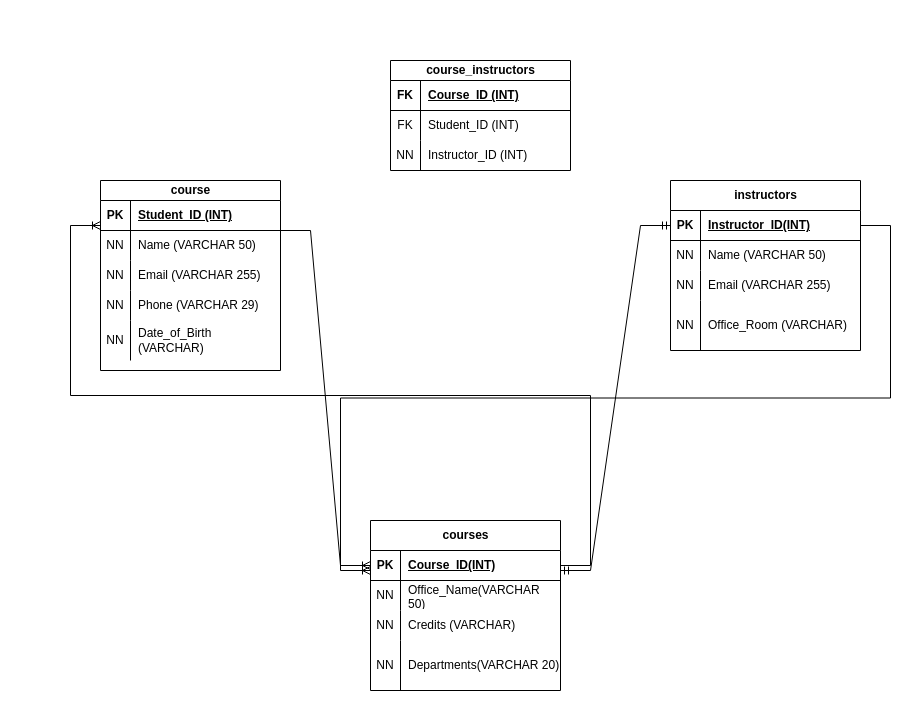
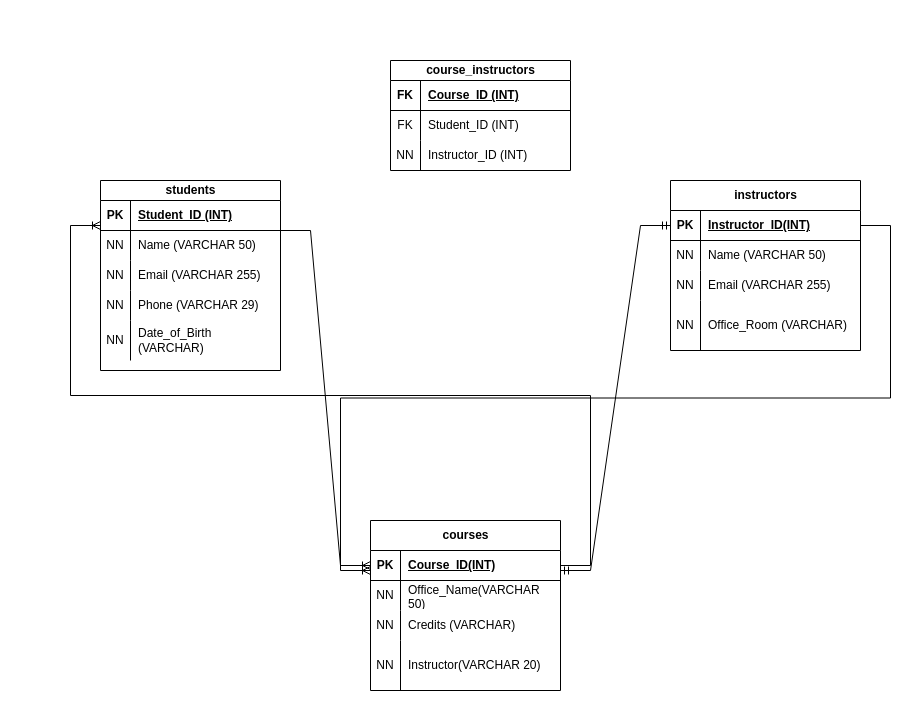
  <mxCell id="0" />
  <mxCell id="1" parent="0" />
- <mxCell id="2" value="course" style="shape=table;startSize=20;container=1;collapsible=1;childLayout=tableLayout;fixedRows=1;rowLines=0;fontStyle=1;align=center;resizeLast=1;html=1;" parent="1" vertex="1"><mxGeometry x="100" y="180" width="180" height="190" as="geometry" /></mxCell>
+ <mxCell id="2" value="students" style="shape=table;startSize=20;container=1;collapsible=1;childLayout=tableLayout;fixedRows=1;rowLines=0;fontStyle=1;align=center;resizeLast=1;html=1;" parent="1" vertex="1"><mxGeometry x="100" y="180" width="180" height="190" as="geometry" /></mxCell>
  <mxCell id="3" value="" style="shape=tableRow;horizontal=0;startSize=0;swimlaneHead=0;swimlaneBody=0;fillColor=none;collapsible=0;dropTarget=0;points=[[0,0.5],[1,0.5]];portConstraint=eastwest;top=0;left=0;right=0;bottom=1;" parent="2" vertex="1"><mxGeometry y="20" width="180" height="30" as="geometry" /></mxCell>
  <mxCell id="4" value="PK" style="shape=partialRectangle;connectable=0;fillColor=none;top=0;left=0;bottom=0;right=0;fontStyle=1;overflow=hidden;whiteSpace=wrap;html=1;" parent="3" vertex="1"><mxGeometry width="30" height="30" as="geometry"><mxRectangle width="30" height="30" as="alternateBounds" /></mxGeometry></mxCell>
  <mxCell id="5" value="Student_ID (INT)" style="shape=partialRectangle;connectable=0;fillColor=none;top=0;left=0;bottom=0;right=0;align=left;spacingLeft=6;fontStyle=5;overflow=hidden;whiteSpace=wrap;html=1;" parent="3" vertex="1"><mxGeometry x="30" width="150" height="30" as="geometry"><mxRectangle width="150" height="30" as="alternateBounds" /></mxGeometry></mxCell>
  <mxCell id="6" value="" style="shape=tableRow;horizontal=0;startSize=0;swimlaneHead=0;swimlaneBody=0;fillColor=none;collapsible=0;dropTarget=0;points=[[0,0.5],[1,0.5]];portConstraint=eastwest;top=0;left=0;right=0;bottom=0;" parent="2" vertex="1"><mxGeometry y="50" width="180" height="30" as="geometry" /></mxCell>
  <mxCell id="7" value="NN" style="shape=partialRectangle;connectable=0;fillColor=none;top=0;left=0;bottom=0;right=0;editable=1;overflow=hidden;whiteSpace=wrap;html=1;" parent="6" vertex="1"><mxGeometry width="30" height="30" as="geometry"><mxRectangle width="30" height="30" as="alternateBounds" /></mxGeometry></mxCell>
  <mxCell id="8" value="Name (VARCHAR 50)" style="shape=partialRectangle;connectable=0;fillColor=none;top=0;left=0;bottom=0;right=0;align=left;spacingLeft=6;overflow=hidden;whiteSpace=wrap;html=1;" parent="6" vertex="1"><mxGeometry x="30" width="150" height="30" as="geometry"><mxRectangle width="150" height="30" as="alternateBounds" /></mxGeometry></mxCell>
  <mxCell id="9" value="" style="shape=tableRow;horizontal=0;startSize=0;swimlaneHead=0;swimlaneBody=0;fillColor=none;collapsible=0;dropTarget=0;points=[[0,0.5],[1,0.5]];portConstraint=eastwest;top=0;left=0;right=0;bottom=0;" parent="2" vertex="1"><mxGeometry y="80" width="180" height="30" as="geometry" /></mxCell>
  <mxCell id="10" value="NN" style="shape=partialRectangle;connectable=0;fillColor=none;top=0;left=0;bottom=0;right=0;editable=1;overflow=hidden;whiteSpace=wrap;html=1;" parent="9" vertex="1"><mxGeometry width="30" height="30" as="geometry"><mxRectangle width="30" height="30" as="alternateBounds" /></mxGeometry></mxCell>
  <mxCell id="11" value="Email (VARCHAR 255)" style="shape=partialRectangle;connectable=0;fillColor=none;top=0;left=0;bottom=0;right=0;align=left;spacingLeft=6;overflow=hidden;whiteSpace=wrap;html=1;" parent="9" vertex="1"><mxGeometry x="30" width="150" height="30" as="geometry"><mxRectangle width="150" height="30" as="alternateBounds" /></mxGeometry></mxCell>
  <mxCell id="12" value="" style="shape=tableRow;horizontal=0;startSize=0;swimlaneHead=0;swimlaneBody=0;fillColor=none;collapsible=0;dropTarget=0;points=[[0,0.5],[1,0.5]];portConstraint=eastwest;top=0;left=0;right=0;bottom=0;" parent="2" vertex="1"><mxGeometry y="110" width="180" height="30" as="geometry" /></mxCell>
  <mxCell id="13" value="NN" style="shape=partialRectangle;connectable=0;fillColor=none;top=0;left=0;bottom=0;right=0;editable=1;overflow=hidden;whiteSpace=wrap;html=1;" parent="12" vertex="1"><mxGeometry width="30" height="30" as="geometry"><mxRectangle width="30" height="30" as="alternateBounds" /></mxGeometry></mxCell>
  <mxCell id="14" value="Phone (VARCHAR 29)" style="shape=partialRectangle;connectable=0;fillColor=none;top=0;left=0;bottom=0;right=0;align=left;spacingLeft=6;overflow=hidden;whiteSpace=wrap;html=1;" parent="12" vertex="1"><mxGeometry x="30" width="150" height="30" as="geometry"><mxRectangle width="150" height="30" as="alternateBounds" /></mxGeometry></mxCell>
  <mxCell id="15" value="" style="shape=tableRow;horizontal=0;startSize=0;swimlaneHead=0;swimlaneBody=0;fillColor=none;collapsible=0;dropTarget=0;points=[[0,0.5],[1,0.5]];portConstraint=eastwest;top=0;left=0;right=0;bottom=0;" parent="2" vertex="1"><mxGeometry y="140" width="180" height="40" as="geometry" /></mxCell>
  <mxCell id="16" value="NN" style="shape=partialRectangle;connectable=0;fillColor=none;top=0;left=0;bottom=0;right=0;editable=1;overflow=hidden;whiteSpace=wrap;html=1;" parent="15" vertex="1"><mxGeometry width="30" height="40" as="geometry"><mxRectangle width="30" height="40" as="alternateBounds" /></mxGeometry></mxCell>
  <mxCell id="17" value="Date_of_Birth (VARCHAR)" style="shape=partialRectangle;connectable=0;fillColor=none;top=0;left=0;bottom=0;right=0;align=left;spacingLeft=6;overflow=hidden;whiteSpace=wrap;html=1;" parent="15" vertex="1"><mxGeometry x="30" width="150" height="40" as="geometry"><mxRectangle width="150" height="40" as="alternateBounds" /></mxGeometry></mxCell>
  <mxCell id="18" value="courses" style="shape=table;startSize=30;container=1;collapsible=1;childLayout=tableLayout;fixedRows=1;rowLines=0;fontStyle=1;align=center;resizeLast=1;html=1;" parent="1" vertex="1"><mxGeometry x="370" y="520" width="190" height="170" as="geometry" /></mxCell>
  <mxCell id="19" value="" style="shape=tableRow;horizontal=0;startSize=0;swimlaneHead=0;swimlaneBody=0;fillColor=none;collapsible=0;dropTarget=0;points=[[0,0.5],[1,0.5]];portConstraint=eastwest;top=0;left=0;right=0;bottom=1;" parent="18" vertex="1"><mxGeometry y="30" width="190" height="30" as="geometry" /></mxCell>
  <mxCell id="20" value="PK" style="shape=partialRectangle;connectable=0;fillColor=none;top=0;left=0;bottom=0;right=0;fontStyle=1;overflow=hidden;whiteSpace=wrap;html=1;" parent="19" vertex="1"><mxGeometry width="30" height="30" as="geometry"><mxRectangle width="30" height="30" as="alternateBounds" /></mxGeometry></mxCell>
  <mxCell id="21" value="Course_ID(INT)" style="shape=partialRectangle;connectable=0;fillColor=none;top=0;left=0;bottom=0;right=0;align=left;spacingLeft=6;fontStyle=5;overflow=hidden;whiteSpace=wrap;html=1;" parent="19" vertex="1"><mxGeometry x="30" width="160" height="30" as="geometry"><mxRectangle width="160" height="30" as="alternateBounds" /></mxGeometry></mxCell>
  <mxCell id="22" value="" style="shape=tableRow;horizontal=0;startSize=0;swimlaneHead=0;swimlaneBody=0;fillColor=none;collapsible=0;dropTarget=0;points=[[0,0.5],[1,0.5]];portConstraint=eastwest;top=0;left=0;right=0;bottom=0;" parent="18" vertex="1"><mxGeometry y="60" width="190" height="30" as="geometry" /></mxCell>
  <mxCell id="23" value="NN" style="shape=partialRectangle;connectable=0;fillColor=none;top=0;left=0;bottom=0;right=0;editable=1;overflow=hidden;whiteSpace=wrap;html=1;" parent="22" vertex="1"><mxGeometry width="30" height="30" as="geometry"><mxRectangle width="30" height="30" as="alternateBounds" /></mxGeometry></mxCell>
  <mxCell id="24" value="Office_Name(VARCHAR 50)" style="shape=partialRectangle;connectable=0;fillColor=none;top=0;left=0;bottom=0;right=0;align=left;spacingLeft=6;overflow=hidden;whiteSpace=wrap;html=1;" parent="22" vertex="1"><mxGeometry x="30" width="160" height="30" as="geometry"><mxRectangle width="160" height="30" as="alternateBounds" /></mxGeometry></mxCell>
  <mxCell id="25" value="" style="shape=tableRow;horizontal=0;startSize=0;swimlaneHead=0;swimlaneBody=0;fillColor=none;collapsible=0;dropTarget=0;points=[[0,0.5],[1,0.5]];portConstraint=eastwest;top=0;left=0;right=0;bottom=0;" parent="18" vertex="1"><mxGeometry y="90" width="190" height="30" as="geometry" /></mxCell>
  <mxCell id="26" value="NN" style="shape=partialRectangle;connectable=0;fillColor=none;top=0;left=0;bottom=0;right=0;editable=1;overflow=hidden;whiteSpace=wrap;html=1;" parent="25" vertex="1"><mxGeometry width="30" height="30" as="geometry"><mxRectangle width="30" height="30" as="alternateBounds" /></mxGeometry></mxCell>
  <mxCell id="27" value="Credits (VARCHAR)" style="shape=partialRectangle;connectable=0;fillColor=none;top=0;left=0;bottom=0;right=0;align=left;spacingLeft=6;overflow=hidden;whiteSpace=wrap;html=1;" parent="25" vertex="1"><mxGeometry x="30" width="160" height="30" as="geometry"><mxRectangle width="160" height="30" as="alternateBounds" /></mxGeometry></mxCell>
  <mxCell id="28" value="" style="shape=tableRow;horizontal=0;startSize=0;swimlaneHead=0;swimlaneBody=0;fillColor=none;collapsible=0;dropTarget=0;points=[[0,0.5],[1,0.5]];portConstraint=eastwest;top=0;left=0;right=0;bottom=0;" parent="18" vertex="1"><mxGeometry y="120" width="190" height="50" as="geometry" /></mxCell>
  <mxCell id="29" value="NN" style="shape=partialRectangle;connectable=0;fillColor=none;top=0;left=0;bottom=0;right=0;editable=1;overflow=hidden;whiteSpace=wrap;html=1;" parent="28" vertex="1"><mxGeometry width="30" height="50" as="geometry"><mxRectangle width="30" height="50" as="alternateBounds" /></mxGeometry></mxCell>
- <mxCell id="30" value="Departments(VARCHAR 20)" style="shape=partialRectangle;connectable=0;fillColor=none;top=0;left=0;bottom=0;right=0;align=left;spacingLeft=6;overflow=hidden;whiteSpace=wrap;html=1;" parent="28" vertex="1"><mxGeometry x="30" width="160" height="50" as="geometry"><mxRectangle width="160" height="50" as="alternateBounds" /></mxGeometry></mxCell>
+ <mxCell id="30" value="Instructor(VARCHAR 20)" style="shape=partialRectangle;connectable=0;fillColor=none;top=0;left=0;bottom=0;right=0;align=left;spacingLeft=6;overflow=hidden;whiteSpace=wrap;html=1;" parent="28" vertex="1"><mxGeometry x="30" width="160" height="50" as="geometry"><mxRectangle width="160" height="50" as="alternateBounds" /></mxGeometry></mxCell>
  <mxCell id="31" value="instructors" style="shape=table;startSize=30;container=1;collapsible=1;childLayout=tableLayout;fixedRows=1;rowLines=0;fontStyle=1;align=center;resizeLast=1;html=1;" parent="1" vertex="1"><mxGeometry x="670" y="180" width="190" height="170" as="geometry" /></mxCell>
  <mxCell id="32" value="" style="shape=tableRow;horizontal=0;startSize=0;swimlaneHead=0;swimlaneBody=0;fillColor=none;collapsible=0;dropTarget=0;points=[[0,0.5],[1,0.5]];portConstraint=eastwest;top=0;left=0;right=0;bottom=1;" parent="31" vertex="1"><mxGeometry y="30" width="190" height="30" as="geometry" /></mxCell>
  <mxCell id="33" value="PK" style="shape=partialRectangle;connectable=0;fillColor=none;top=0;left=0;bottom=0;right=0;fontStyle=1;overflow=hidden;whiteSpace=wrap;html=1;" parent="32" vertex="1"><mxGeometry width="30" height="30" as="geometry"><mxRectangle width="30" height="30" as="alternateBounds" /></mxGeometry></mxCell>
  <mxCell id="34" value="Instructor_ID(INT)" style="shape=partialRectangle;connectable=0;fillColor=none;top=0;left=0;bottom=0;right=0;align=left;spacingLeft=6;fontStyle=5;overflow=hidden;whiteSpace=wrap;html=1;" parent="32" vertex="1"><mxGeometry x="30" width="160" height="30" as="geometry"><mxRectangle width="160" height="30" as="alternateBounds" /></mxGeometry></mxCell>
  <mxCell id="35" value="" style="shape=tableRow;horizontal=0;startSize=0;swimlaneHead=0;swimlaneBody=0;fillColor=none;collapsible=0;dropTarget=0;points=[[0,0.5],[1,0.5]];portConstraint=eastwest;top=0;left=0;right=0;bottom=0;" parent="31" vertex="1"><mxGeometry y="60" width="190" height="30" as="geometry" /></mxCell>
  <mxCell id="36" value="NN" style="shape=partialRectangle;connectable=0;fillColor=none;top=0;left=0;bottom=0;right=0;editable=1;overflow=hidden;whiteSpace=wrap;html=1;" parent="35" vertex="1"><mxGeometry width="30" height="30" as="geometry"><mxRectangle width="30" height="30" as="alternateBounds" /></mxGeometry></mxCell>
  <mxCell id="37" value="Name (VARCHAR 50)" style="shape=partialRectangle;connectable=0;fillColor=none;top=0;left=0;bottom=0;right=0;align=left;spacingLeft=6;overflow=hidden;whiteSpace=wrap;html=1;" parent="35" vertex="1"><mxGeometry x="30" width="160" height="30" as="geometry"><mxRectangle width="160" height="30" as="alternateBounds" /></mxGeometry></mxCell>
  <mxCell id="38" value="" style="shape=tableRow;horizontal=0;startSize=0;swimlaneHead=0;swimlaneBody=0;fillColor=none;collapsible=0;dropTarget=0;points=[[0,0.5],[1,0.5]];portConstraint=eastwest;top=0;left=0;right=0;bottom=0;" parent="31" vertex="1"><mxGeometry y="90" width="190" height="30" as="geometry" /></mxCell>
  <mxCell id="39" value="NN" style="shape=partialRectangle;connectable=0;fillColor=none;top=0;left=0;bottom=0;right=0;editable=1;overflow=hidden;whiteSpace=wrap;html=1;" parent="38" vertex="1"><mxGeometry width="30" height="30" as="geometry"><mxRectangle width="30" height="30" as="alternateBounds" /></mxGeometry></mxCell>
  <mxCell id="40" value="Email (VARCHAR 255)" style="shape=partialRectangle;connectable=0;fillColor=none;top=0;left=0;bottom=0;right=0;align=left;spacingLeft=6;overflow=hidden;whiteSpace=wrap;html=1;" parent="38" vertex="1"><mxGeometry x="30" width="160" height="30" as="geometry"><mxRectangle width="160" height="30" as="alternateBounds" /></mxGeometry></mxCell>
  <mxCell id="41" value="" style="shape=tableRow;horizontal=0;startSize=0;swimlaneHead=0;swimlaneBody=0;fillColor=none;collapsible=0;dropTarget=0;points=[[0,0.5],[1,0.5]];portConstraint=eastwest;top=0;left=0;right=0;bottom=0;" parent="31" vertex="1"><mxGeometry y="120" width="190" height="50" as="geometry" /></mxCell>
  <mxCell id="42" value="NN" style="shape=partialRectangle;connectable=0;fillColor=none;top=0;left=0;bottom=0;right=0;editable=1;overflow=hidden;whiteSpace=wrap;html=1;" parent="41" vertex="1"><mxGeometry width="30" height="50" as="geometry"><mxRectangle width="30" height="50" as="alternateBounds" /></mxGeometry></mxCell>
  <mxCell id="43" value="Office_Room (VARCHAR)" style="shape=partialRectangle;connectable=0;fillColor=none;top=0;left=0;bottom=0;right=0;align=left;spacingLeft=6;overflow=hidden;whiteSpace=wrap;html=1;" parent="41" vertex="1"><mxGeometry x="30" width="160" height="50" as="geometry"><mxRectangle width="160" height="50" as="alternateBounds" /></mxGeometry></mxCell>
  <mxCell id="44" value="" style="edgeStyle=entityRelationEdgeStyle;fontSize=12;html=1;endArrow=ERoneToMany;rounded=0;entryX=0;entryY=0.5;entryDx=0;entryDy=0;" parent="1" target="19" edge="1"><mxGeometry width="100" height="100" relative="1" as="geometry"><mxPoint x="280" y="230" as="sourcePoint" /><mxPoint x="380" y="130" as="targetPoint" /><Array as="points"><mxPoint x="40" y="20" /><mxPoint x="60" y="30" /><mxPoint x="340" y="449" /><mxPoint x="346" y="470" /></Array></mxGeometry></mxCell>
  <mxCell id="45" value="" style="edgeStyle=entityRelationEdgeStyle;fontSize=12;html=1;endArrow=ERoneToMany;rounded=0;exitX=1;exitY=0.5;exitDx=0;exitDy=0;" parent="1" source="19" edge="1"><mxGeometry width="100" height="100" relative="1" as="geometry"><mxPoint x="670" y="540" as="sourcePoint" /><mxPoint x="100" y="225" as="targetPoint" /><Array as="points"><mxPoint x="20" y="400" /></Array></mxGeometry></mxCell>
  <mxCell id="46" value="" style="edgeStyle=entityRelationEdgeStyle;fontSize=12;html=1;endArrow=ERmandOne;startArrow=ERmandOne;rounded=0;entryX=0;entryY=0.5;entryDx=0;entryDy=0;" parent="1" target="32" edge="1"><mxGeometry width="100" height="100" relative="1" as="geometry"><mxPoint x="560" y="570" as="sourcePoint" /><mxPoint x="660" y="470" as="targetPoint" /></mxGeometry></mxCell>
  <mxCell id="47" value="" style="edgeStyle=entityRelationEdgeStyle;fontSize=12;html=1;endArrow=ERoneToMany;rounded=0;exitX=1;exitY=0.5;exitDx=0;exitDy=0;" parent="1" source="32" edge="1"><mxGeometry width="100" height="100" relative="1" as="geometry"><mxPoint x="610" y="695" as="sourcePoint" /><mxPoint x="370" y="570" as="targetPoint" /></mxGeometry></mxCell>
  <mxCell id="48" value="course_instructors" style="shape=table;startSize=20;container=1;collapsible=1;childLayout=tableLayout;fixedRows=1;rowLines=0;fontStyle=1;align=center;resizeLast=1;html=1;" vertex="1" parent="1"><mxGeometry x="390" y="60" width="180" height="110" as="geometry" /></mxCell>
  <mxCell id="49" value="" style="shape=tableRow;horizontal=0;startSize=0;swimlaneHead=0;swimlaneBody=0;fillColor=none;collapsible=0;dropTarget=0;points=[[0,0.5],[1,0.5]];portConstraint=eastwest;top=0;left=0;right=0;bottom=1;" vertex="1" parent="48"><mxGeometry y="20" width="180" height="30" as="geometry" /></mxCell>
  <mxCell id="50" value="FK" style="shape=partialRectangle;connectable=0;fillColor=none;top=0;left=0;bottom=0;right=0;fontStyle=1;overflow=hidden;whiteSpace=wrap;html=1;" vertex="1" parent="49"><mxGeometry width="30" height="30" as="geometry"><mxRectangle width="30" height="30" as="alternateBounds" /></mxGeometry></mxCell>
  <mxCell id="51" value="Course_ID (INT)" style="shape=partialRectangle;connectable=0;fillColor=none;top=0;left=0;bottom=0;right=0;align=left;spacingLeft=6;fontStyle=5;overflow=hidden;whiteSpace=wrap;html=1;" vertex="1" parent="49"><mxGeometry x="30" width="150" height="30" as="geometry"><mxRectangle width="150" height="30" as="alternateBounds" /></mxGeometry></mxCell>
  <mxCell id="52" value="" style="shape=tableRow;horizontal=0;startSize=0;swimlaneHead=0;swimlaneBody=0;fillColor=none;collapsible=0;dropTarget=0;points=[[0,0.5],[1,0.5]];portConstraint=eastwest;top=0;left=0;right=0;bottom=0;" vertex="1" parent="48"><mxGeometry y="50" width="180" height="30" as="geometry" /></mxCell>
  <mxCell id="53" value="FK" style="shape=partialRectangle;connectable=0;fillColor=none;top=0;left=0;bottom=0;right=0;editable=1;overflow=hidden;whiteSpace=wrap;html=1;" vertex="1" parent="52"><mxGeometry width="30" height="30" as="geometry"><mxRectangle width="30" height="30" as="alternateBounds" /></mxGeometry></mxCell>
  <mxCell id="54" value="Student_ID (INT)" style="shape=partialRectangle;connectable=0;fillColor=none;top=0;left=0;bottom=0;right=0;align=left;spacingLeft=6;overflow=hidden;whiteSpace=wrap;html=1;" vertex="1" parent="52"><mxGeometry x="30" width="150" height="30" as="geometry"><mxRectangle width="150" height="30" as="alternateBounds" /></mxGeometry></mxCell>
  <mxCell id="55" value="" style="shape=tableRow;horizontal=0;startSize=0;swimlaneHead=0;swimlaneBody=0;fillColor=none;collapsible=0;dropTarget=0;points=[[0,0.5],[1,0.5]];portConstraint=eastwest;top=0;left=0;right=0;bottom=0;" vertex="1" parent="48"><mxGeometry y="80" width="180" height="30" as="geometry" /></mxCell>
  <mxCell id="56" value="NN" style="shape=partialRectangle;connectable=0;fillColor=none;top=0;left=0;bottom=0;right=0;editable=1;overflow=hidden;whiteSpace=wrap;html=1;" vertex="1" parent="55"><mxGeometry width="30" height="30" as="geometry"><mxRectangle width="30" height="30" as="alternateBounds" /></mxGeometry></mxCell>
  <mxCell id="57" value="Instructor_ID (INT)" style="shape=partialRectangle;connectable=0;fillColor=none;top=0;left=0;bottom=0;right=0;align=left;spacingLeft=6;overflow=hidden;whiteSpace=wrap;html=1;" vertex="1" parent="55"><mxGeometry x="30" width="150" height="30" as="geometry"><mxRectangle width="150" height="30" as="alternateBounds" /></mxGeometry></mxCell>
